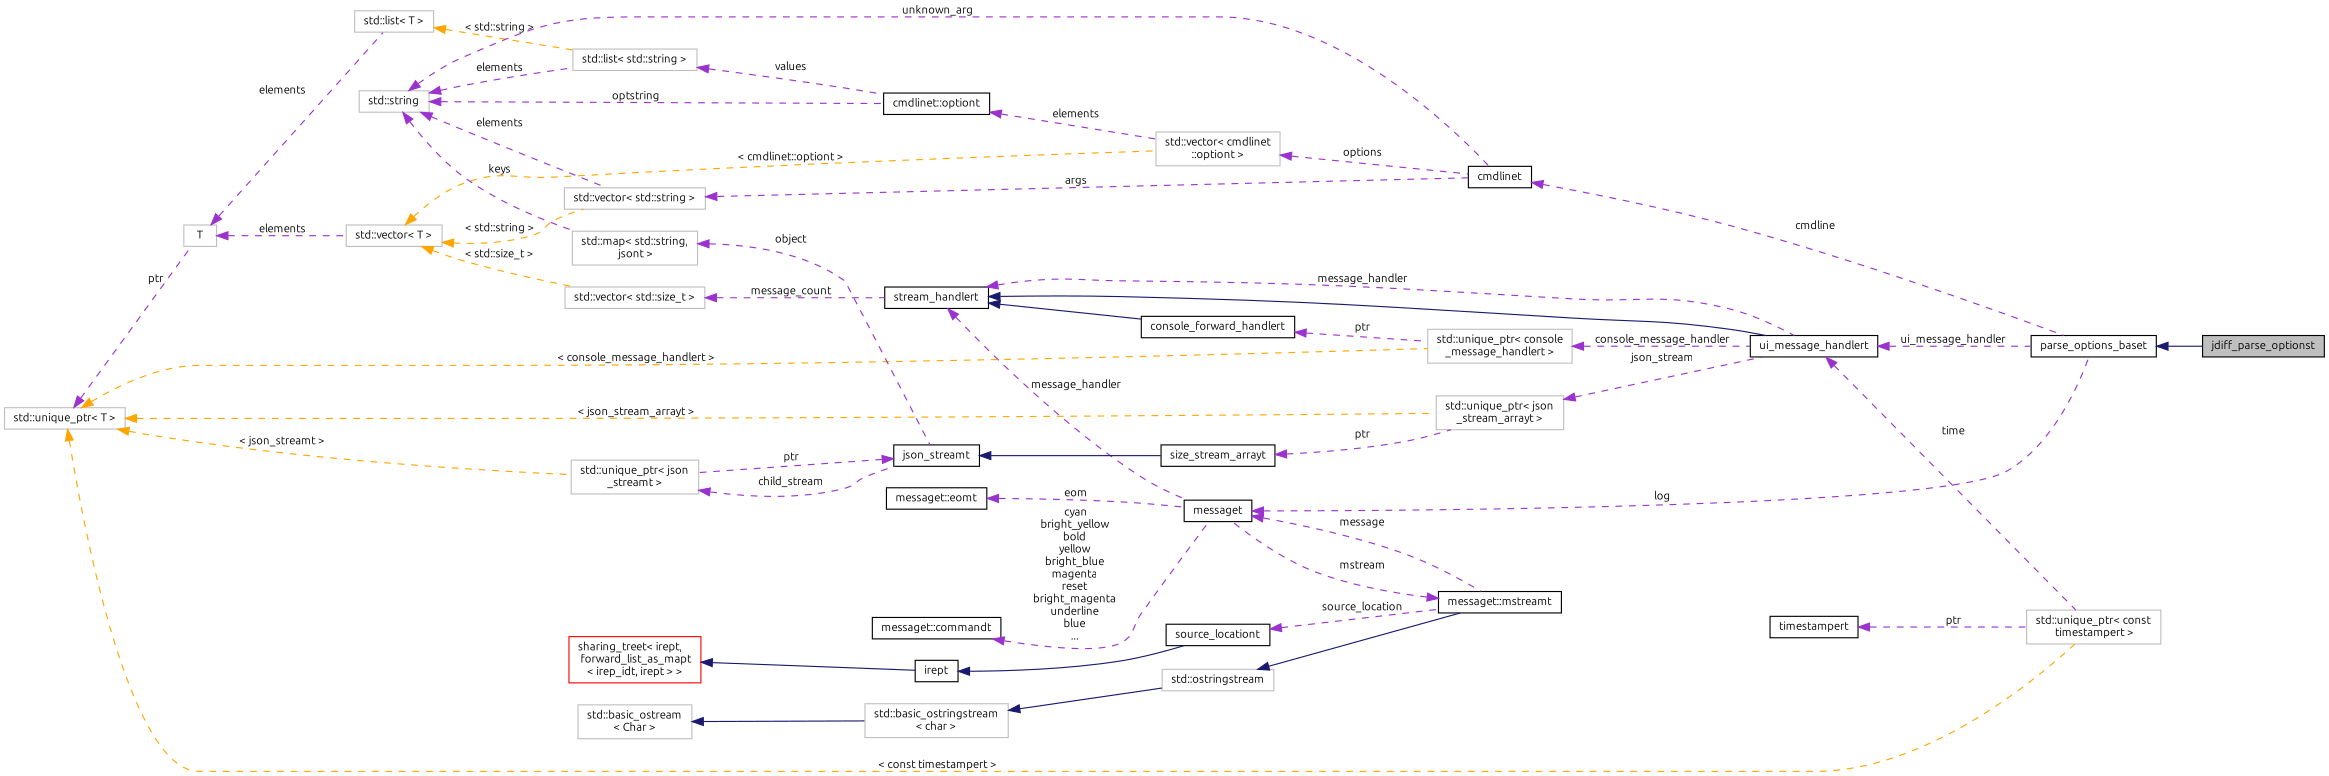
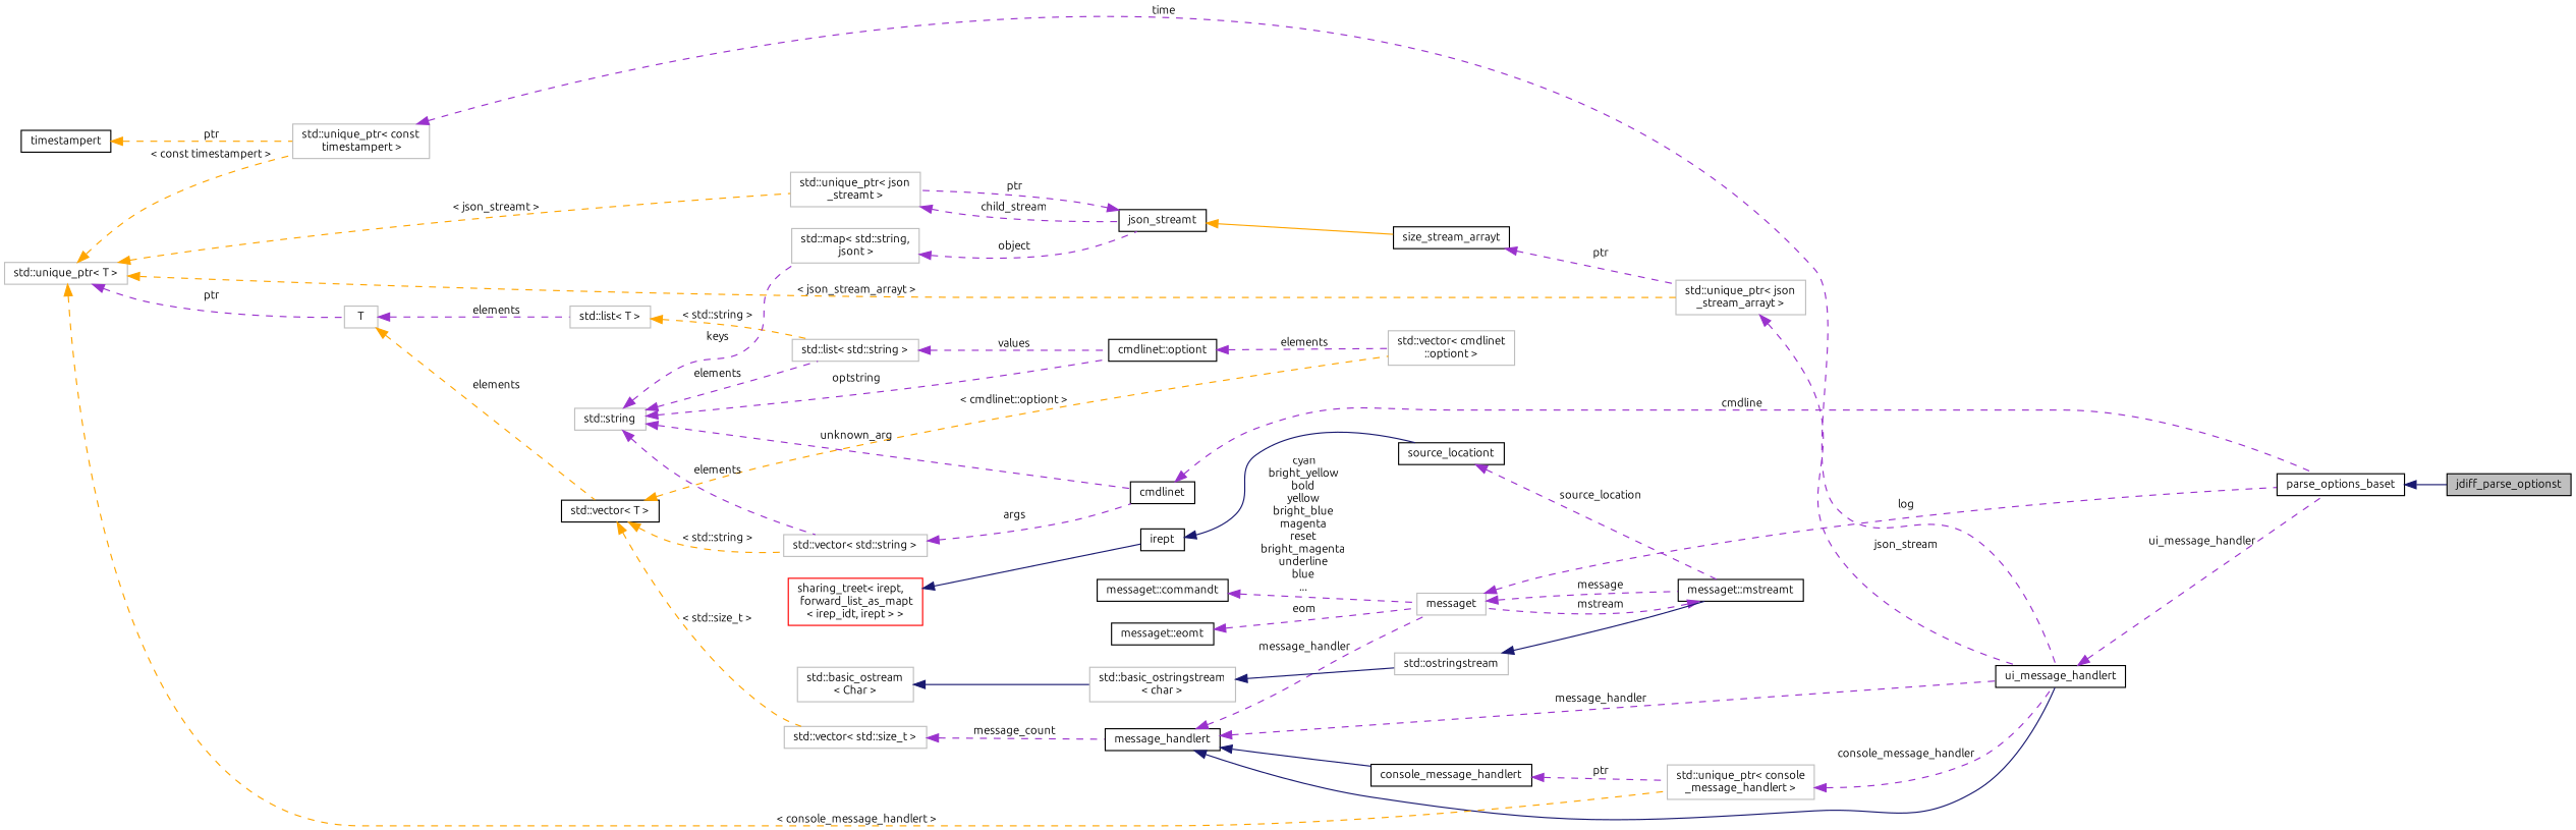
  digraph {
    fontname=Ubuntu
    rankdir=LR
    node [color=grey75 fontname=Ubuntu fontsize=10 shape=record]
    edge [color=darkorchid3 dir=back fontname=Ubuntu fontsize=10 labelfontname=Helvetica labelfontsize=10 style=dashed]
    n1 [color=black fillcolor=grey75 fontcolor=black height=0.2 label=jdiff_parse_optionst style=filled width=0.4]
    n2 [color=black height=0.2 label=parse_options_baset width=0.4]
-   n3 [color=black height=0.2 label=messaget width=0.4]
+   n3 [height=0.2 label=messaget width=0.4]
    n4 [color=black height=0.2 label="messaget::mstreamt" width=0.4]
-   n5 [color=black height=0.2 label=stream_handlert width=0.4]
+   n5 [color=black height=0.2 label=message_handlert width=0.4]
    n6 [color=black height=0.2 label=ui_message_handlert width=0.4]
-   n7 [color=black height=0.2 label=console_forward_handlert width=0.4]
+   n7 [color=black height=0.2 label=console_message_handlert width=0.4]
    n8 [height=0.2 label="std::unique_ptr\< console\l_message_handlert \>" width=0.4]
    n9 [height=0.2 label="std::vector\< std::size_t \>" width=0.4]
-   n10 [height=0.2 label="std::vector\< T \>" width=0.4]
+   n10 [color=black height=0.2 label="std::vector\< T \>" width=0.4]
    n11 [height=0.2 label="std::vector\< cmdlinet\l::optiont \>" width=0.4]
    n12 [height=0.2 label="std::vector\< std::string \>" width=0.4]
    n13 [color=black height=0.2 label=cmdlinet width=0.4]
    n14 [height=0.2 label=T width=0.4]
    n15 [height=0.2 label="std::list\< T \>" width=0.4]
    n16 [height=0.2 label="std::unique_ptr\< T \>" width=0.4]
    n17 [height=0.2 label="std::unique_ptr\< json\l_stream_arrayt \>" width=0.4]
    n18 [height=0.2 label="std::unique_ptr\< json\l_streamt \>" width=0.4]
    n19 [height=0.2 label="std::unique_ptr\< const\l timestampert \>" width=0.4]
    n20 [height=0.2 label="std::list\< std::string \>" width=0.4]
    n21 [color=black height=0.2 label="messaget::commandt" width=0.4]
    n22 [height=0.2 label="std::ostringstream" width=0.4]
    n23 [height=0.2 label="std::basic_ostringstream\l\< char \>" width=0.4]
    n24 [height=0.2 label="std::basic_ostream\l\< Char \>" width=0.4]
    n25 [color=black height=0.2 label=source_locationt width=0.4]
    n26 [color=black height=0.2 label=irept width=0.4]
    n27 [color=red height=0.2 label="sharing_treet\< irept,\l forward_list_as_mapt\l\< irep_idt, irept \> \>" width=0.4]
    n28 [color=black height=0.2 label="messaget::eomt" width=0.4]
    n29 [color=black height=0.2 label=size_stream_arrayt width=0.4]
    n30 [color=black height=0.2 label=json_streamt width=0.4]
    n31 [height=0.2 label="std::map\< std::string,\l jsont \>" width=0.4]
    n32 [height=0.2 label="std::string" width=0.4]
    n33 [color=black height=0.2 label="cmdlinet::optiont" width=0.4]
    n34 [color=black height=0.2 label=timestampert width=0.4]
    n2 -> n1 [color=midnightblue style=solid]
    n3 -> n2 [label=" log"]
    n3 -> n4 [label=" message"]
    n4 -> n3 [label=" mstream"]
    n5 -> n3 [label=" message_handler"]
    n5 -> n6 [color=midnightblue style=solid]
    n5 -> n6 [label=" message_handler"]
    n5 -> n7 [color=midnightblue style=solid]
    n6 -> n2 [label=" ui_message_handler"]
    n7 -> n8 [label=" ptr"]
    n8 -> n6 [label=" console_message_handler"]
    n9 -> n5 [label=" message_count"]
    n10 -> n9 [color=orange label=" \< std::size_t \>"]
    n10 -> n11 [color=orange label=" \< cmdlinet::optiont \>"]
    n10 -> n12 [color=orange label=" \< std::string \>"]
-   n11 -> n13 [label=" options"]
    n12 -> n13 [label=" args"]
    n13 -> n2 [label=" cmdline"]
-   n14 -> n10 [label=" elements"]
+   n14 -> n10 [color=orange label=" elements"]
    n14 -> n15 [label=" elements"]
    n15 -> n20 [color=orange label=" \< std::string \>"]
    n16 -> n8 [color=orange label=" \< console_message_handlert \>"]
    n16 -> n14 [label=" ptr"]
    n16 -> n17 [color=orange label=" \< json_stream_arrayt \>"]
    n16 -> n18 [color=orange label=" \< json_streamt \>"]
    n16 -> n19 [color=orange label=" \< const timestampert \>"]
    n17 -> n6 [label=" json_stream"]
    n18 -> n30 [label=" child_stream"]
-   n6 -> n19 [label=" time"]
+   n19 -> n6 [label=" time"]
    n20 -> n33 [label=" values"]
    n21 -> n3 [label=" cyan\nbright_yellow\nbold\nyellow\nbright_blue\nmagenta\nreset\nbright_magenta\nunderline\nblue\n..."]
    n22 -> n4 [color=midnightblue style=solid]
    n23 -> n22 [color=midnightblue style=solid]
    n24 -> n23 [color=midnightblue style=solid]
    n25 -> n4 [label=" source_location"]
    n26 -> n25 [color=midnightblue style=solid]
    n27 -> n26 [color=midnightblue style=solid]
    n28 -> n3 [label=" eom"]
    n29 -> n17 [label=" ptr"]
    n30 -> n18 [label=" ptr"]
-   n30 -> n29 [color=midnightblue style=solid]
+   n30 -> n29 [color=orange style=solid]
    n31 -> n30 [label=" object"]
    n32 -> n12 [label=" elements"]
    n32 -> n13 [label=" unknown_arg"]
    n32 -> n20 [label=" elements"]
    n32 -> n31 [label=" keys"]
    n32 -> n33 [label=" optstring"]
    n33 -> n11 [label=" elements"]
-   n34 -> n19 [label=" ptr"]
+   n34 -> n19 [color=orange label=" ptr"]
  }
